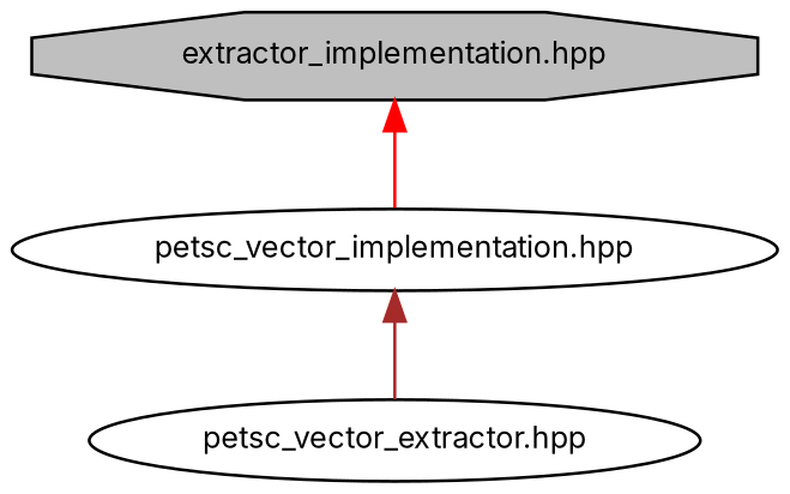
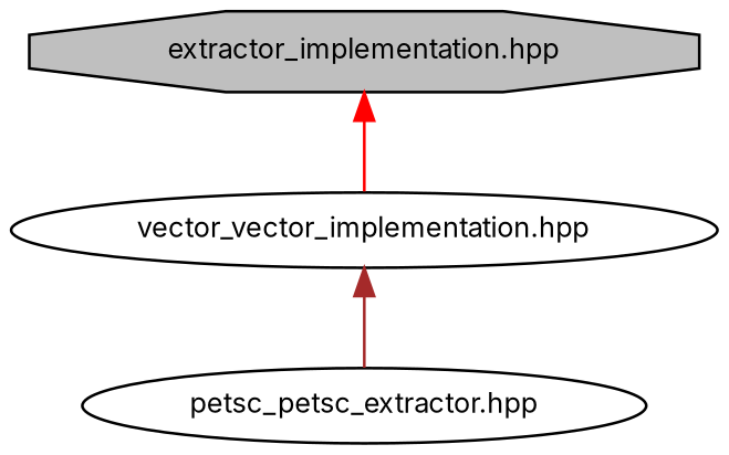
  digraph {
    fontname=Inter
    node [color=black fillcolor=white fontname=Inter fontsize=10 shape=ellipse style=filled]
    edge [dir=back fontname=Inter fontsize=10 labelfontname=Helvetica labelfontsize=10 style=solid]
    n1 [fillcolor=grey75 fontcolor=black height=0.2 label="extractor_implementation.hpp" shape=octagon width=0.4]
-   n2 [height=0.2 label="petsc_vector_implementation.hpp" width=0.4]
-   n3 [height=0.2 label="petsc_vector_extractor.hpp" width=0.4]
+   n2 [height=0.2 label="vector_vector_implementation.hpp" width=0.4]
+   n3 [height=0.2 label="petsc_petsc_extractor.hpp" width=0.4]
    n1 -> n2 [color=red]
    n2 -> n3 [color=brown]
  }
